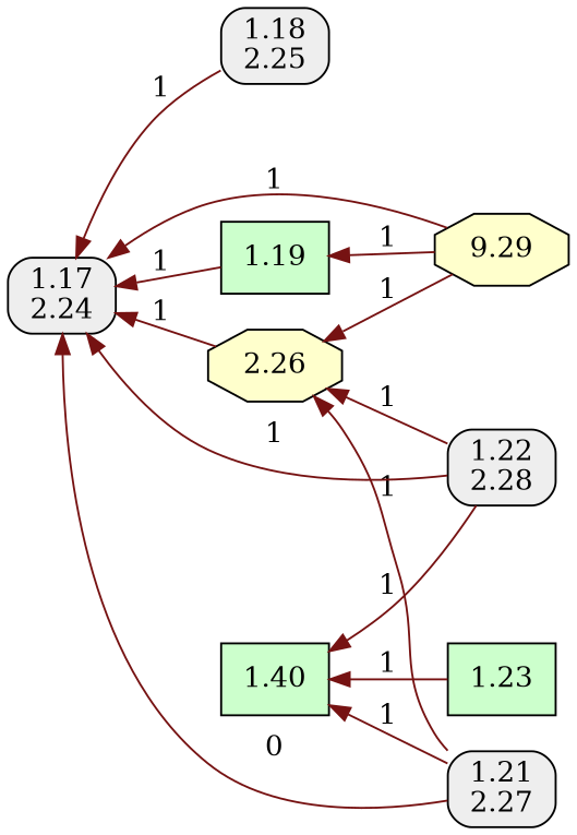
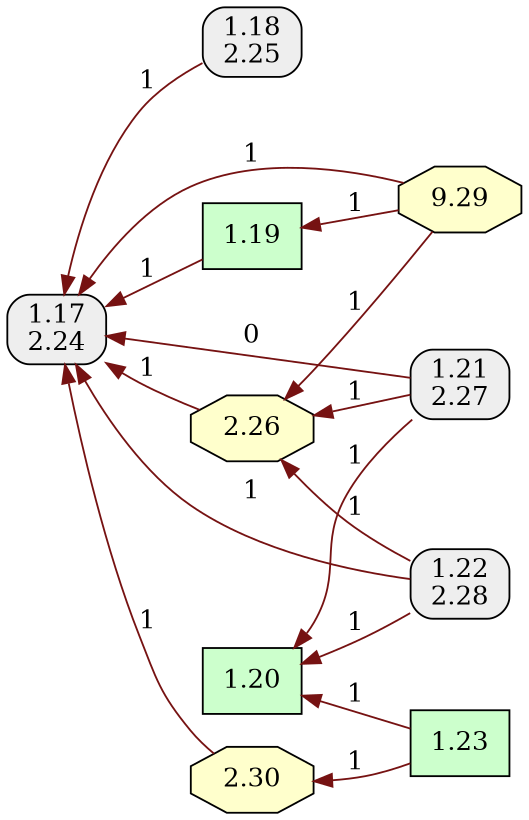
  digraph {
    rankdir=RL
    node [fillcolor="#EEEEEE" shape=box style=filled]
    edge [color="#761212" style=filled]
    "1.17\n2.24" [style="filled,rounded"]
    "1.18\n2.25" [style="filled,rounded"]
    1.19 [fillcolor="#CCFFCC"]
-   1.20 [fillcolor="#CCFFCC" label=1.40]
+   1.20 [fillcolor="#CCFFCC"]
    "1.21\n2.27" [style="filled,rounded"]
    2.26 [fillcolor="#FFFFCC" shape=octagon]
    "1.22\n2.28" [style="filled,rounded"]
    1.23 [fillcolor="#CCFFCC"]
+   2.30 [fillcolor="#FFFFCC" shape=octagon]
    n10 [fillcolor="#FFFFCC" label=9.29 shape=octagon]
    "1.18\n2.25" -> "1.17\n2.24" [label=1]
    1.19 -> "1.17\n2.24" [label=1]
    "1.21\n2.27" -> "1.17\n2.24" [label=0]
    "1.21\n2.27" -> 1.20 [label=1]
    "1.21\n2.27" -> 2.26 [label=1]
    2.26 -> "1.17\n2.24" [label=1]
    "1.22\n2.28" -> "1.17\n2.24" [label=1]
    "1.22\n2.28" -> 1.20 [label=1]
    "1.22\n2.28" -> 2.26 [label=1]
    1.23 -> 1.20 [label=1]
+   1.23 -> 2.30 [label=1]
+   2.30 -> "1.17\n2.24" [label=1]
    n10 -> "1.17\n2.24" [label=1]
    n10 -> 1.19 [label=1]
    n10 -> 2.26 [label=1]
  }
